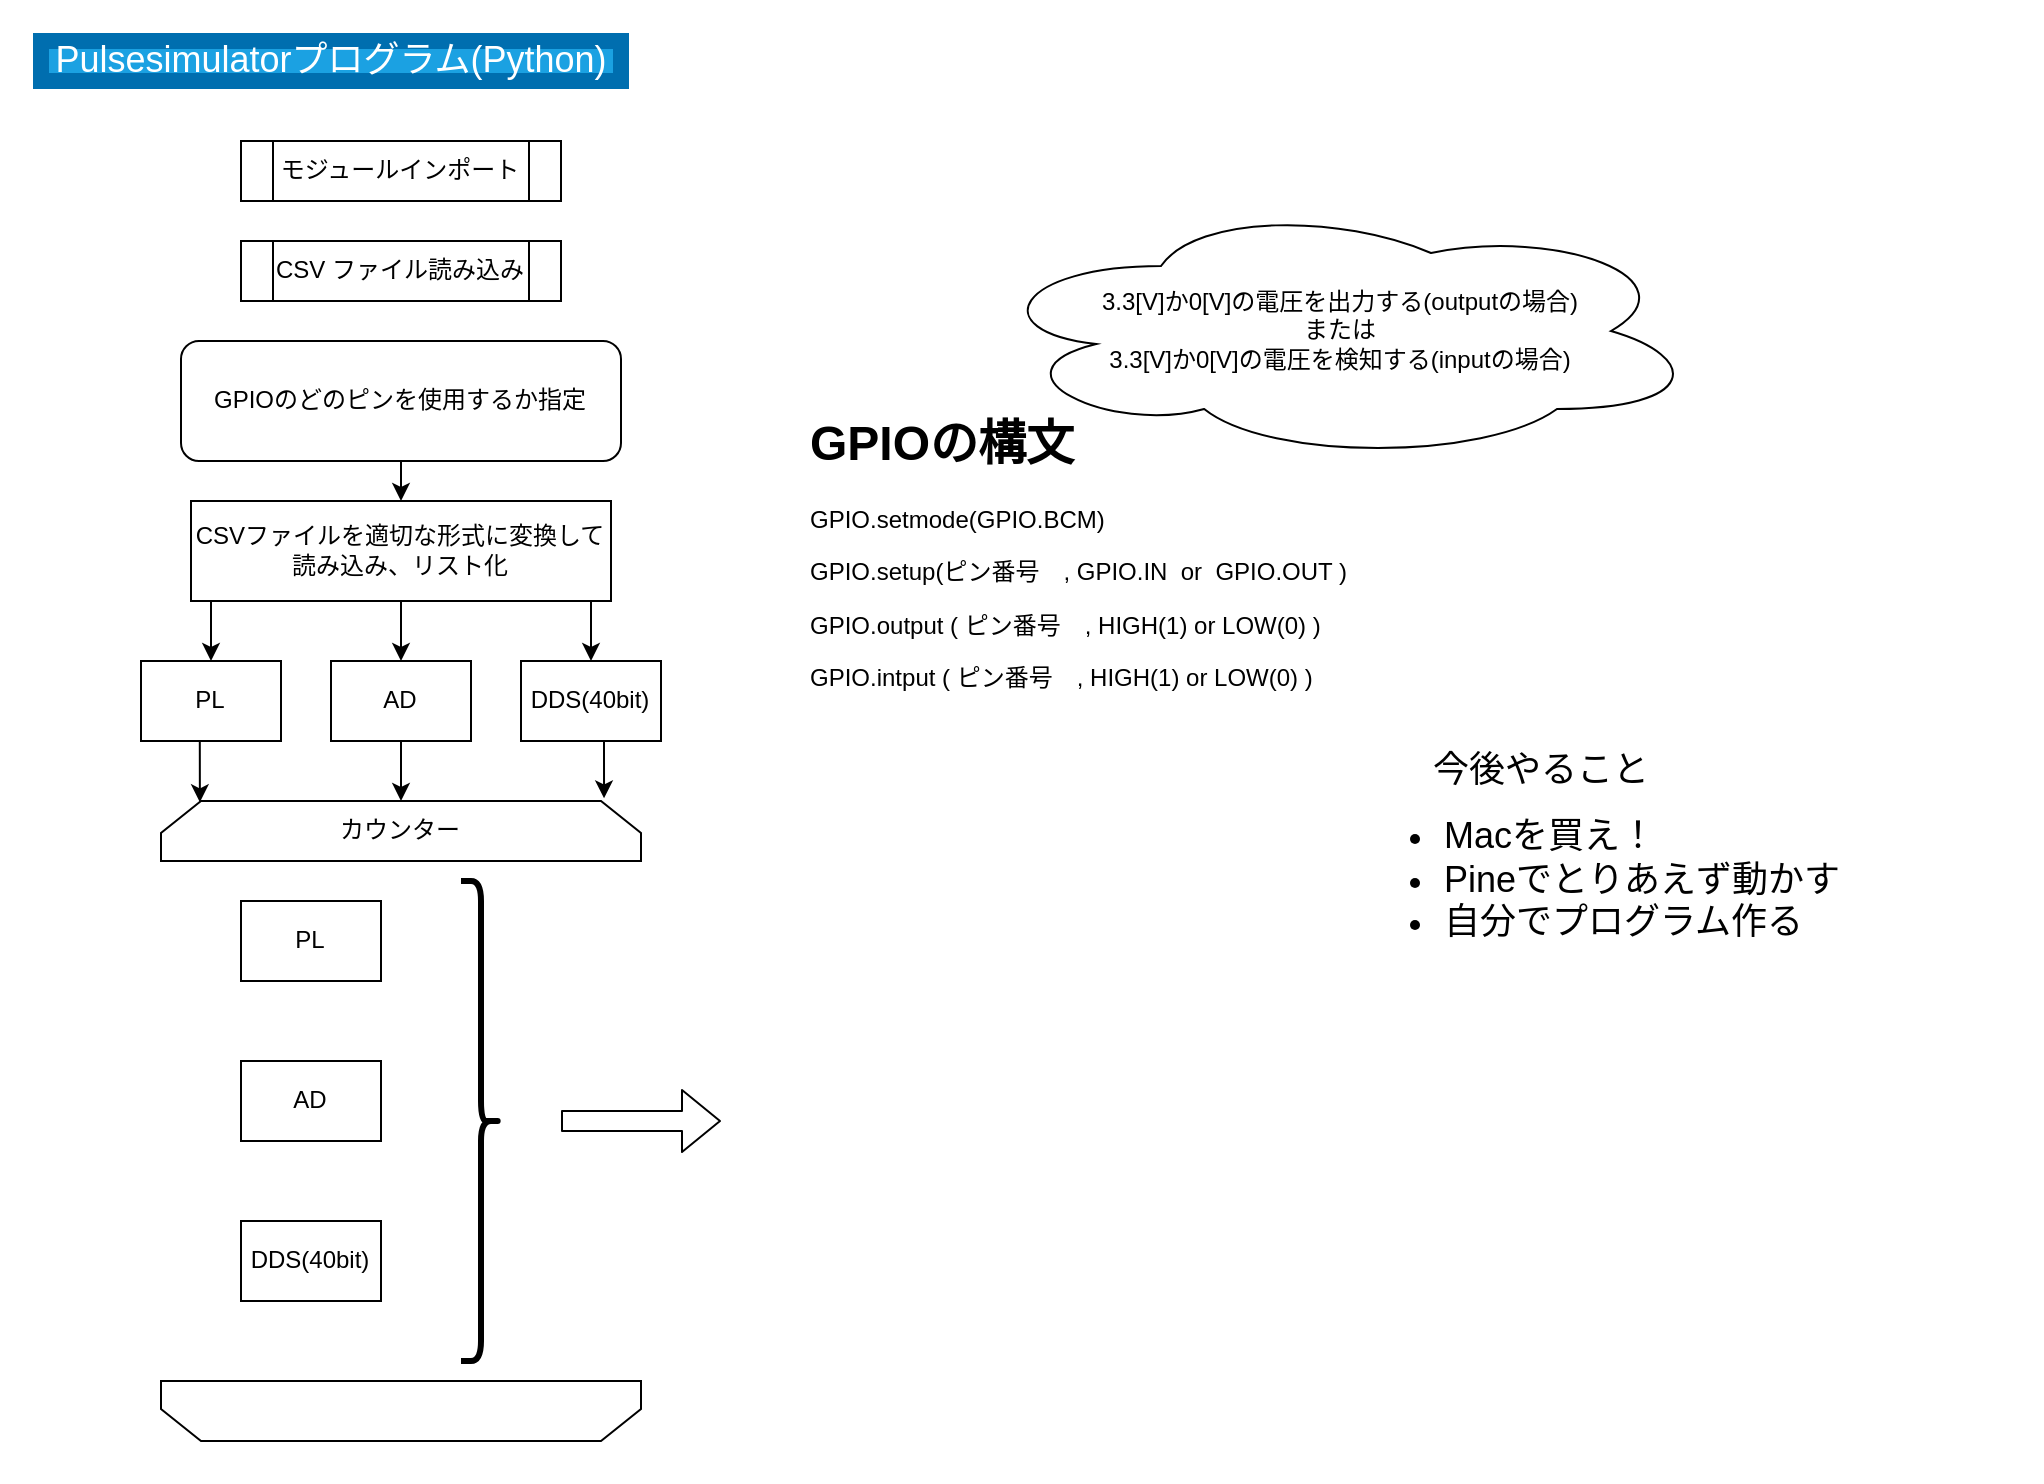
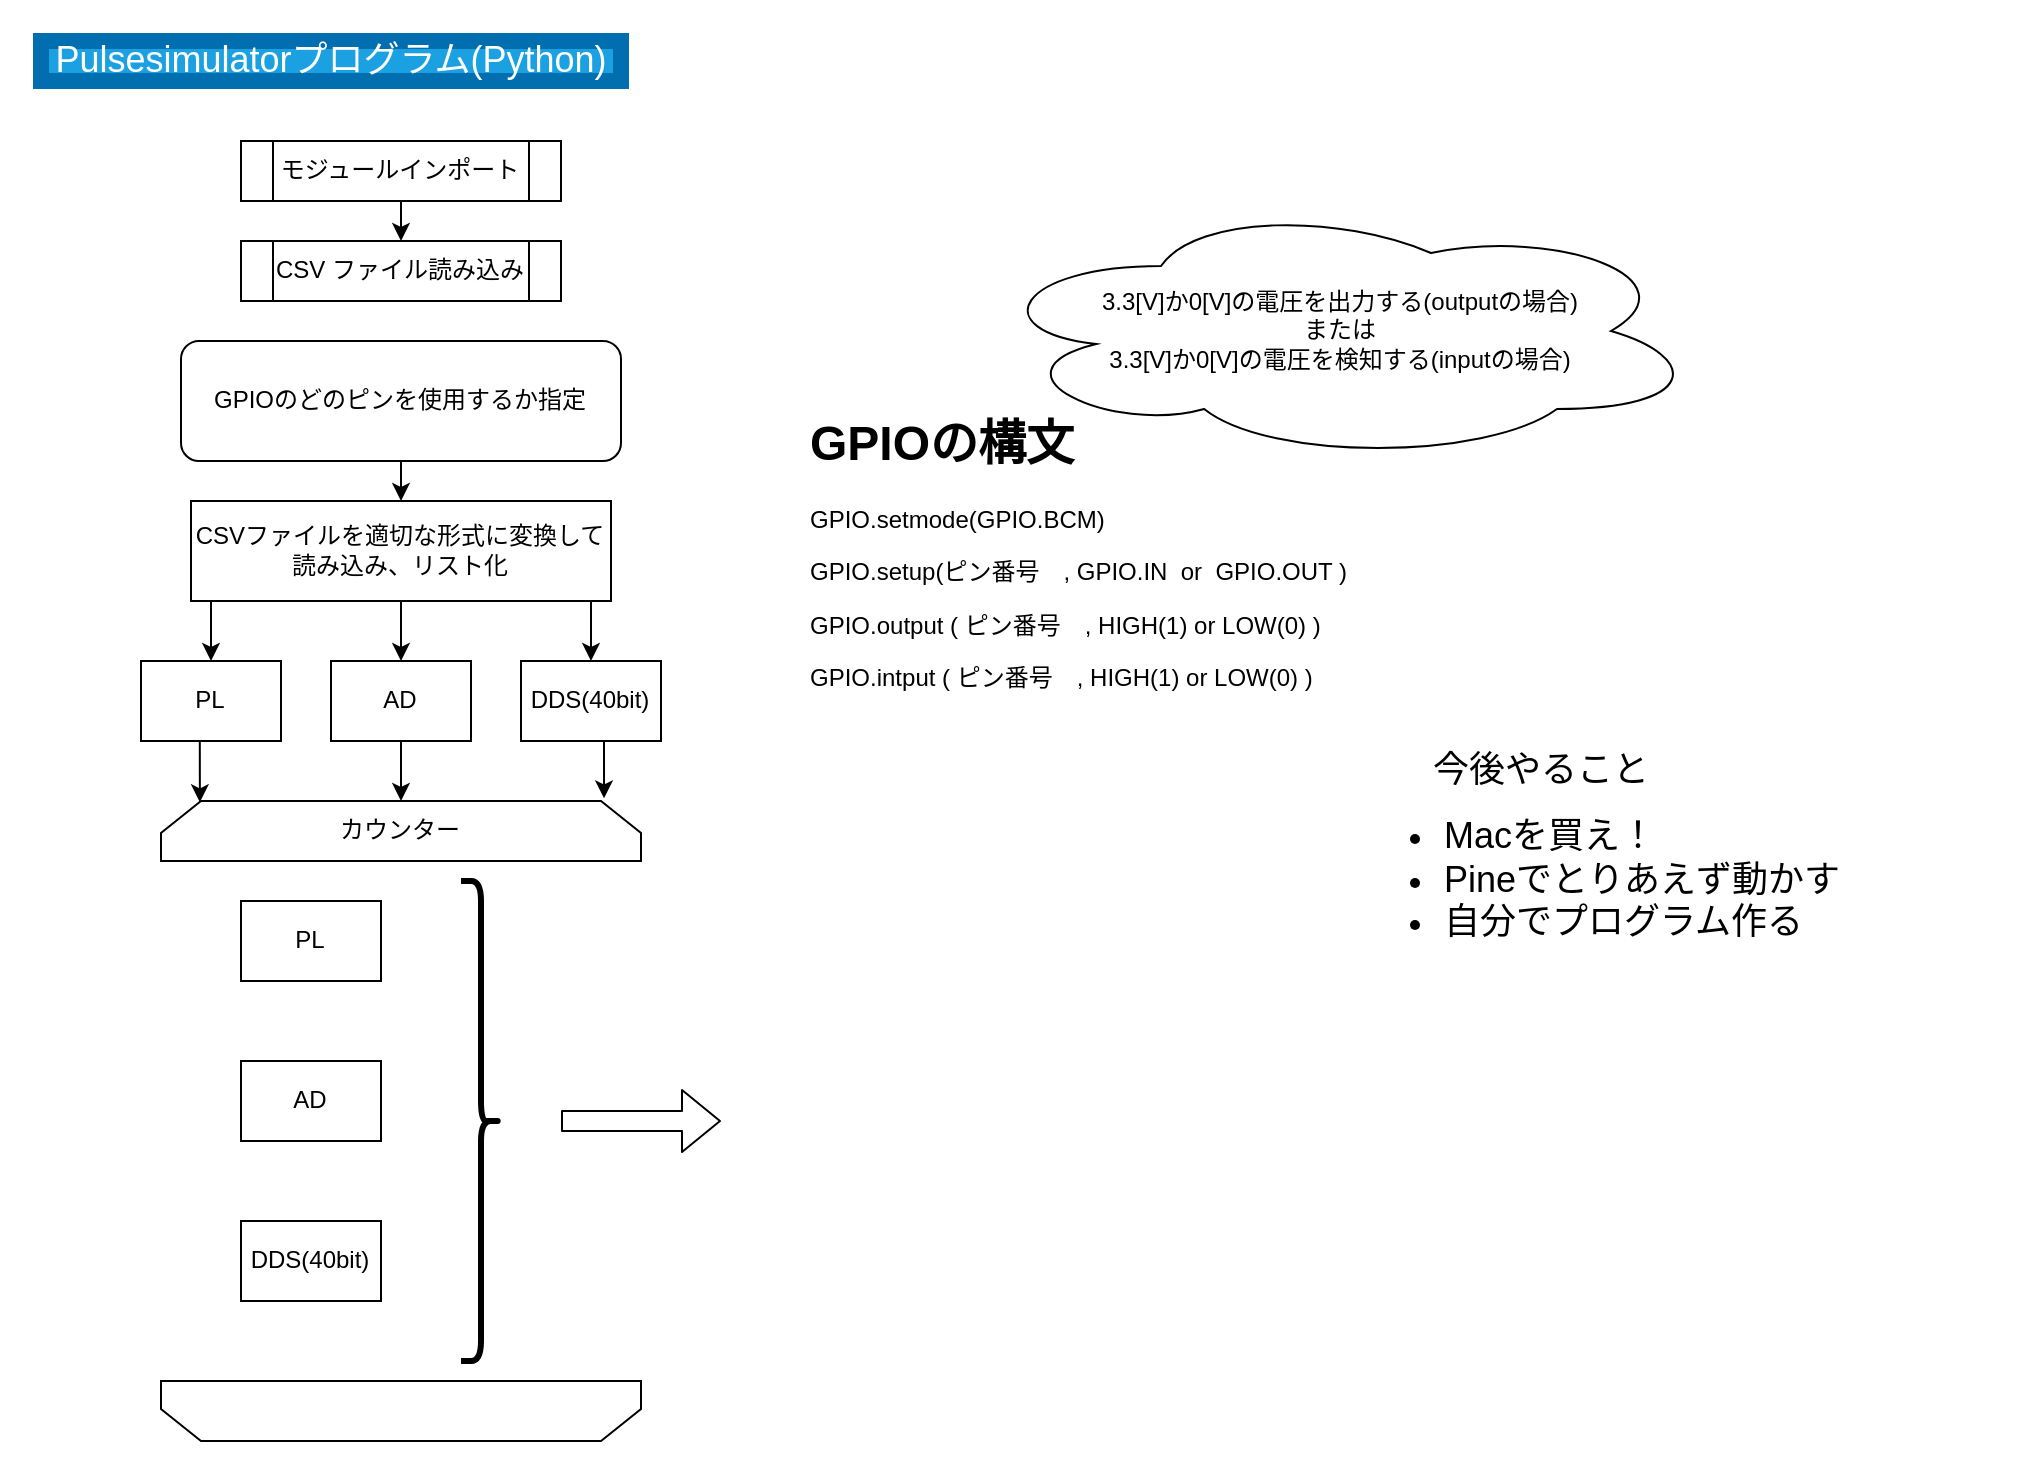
  <mxCell id="0" />
  <mxCell id="1" parent="0" />
  <mxCell id="2" value="&lt;font style=&quot;font-size: 18px&quot;&gt;Pulsesimulatorプログラム(Python)&lt;br&gt;&lt;/font&gt;" style="text;html=1;align=center;verticalAlign=middle;resizable=0;points=[];autosize=1;strokeWidth=8;fillColor=#1ba1e2;strokeColor=#006EAF;fontColor=#ffffff;" vertex="1" parent="1"><mxGeometry x="20" y="20" width="290" height="20" as="geometry" /></mxCell>
  <mxCell id="3" value="CSV ファイル読み込み" style="shape=process;whiteSpace=wrap;html=1;backgroundOutline=1;strokeWidth=1;" vertex="1" parent="1"><mxGeometry x="120" y="120" width="160" height="30" as="geometry" /></mxCell>
+ <mxCell id="4" style="edgeStyle=orthogonalEdgeStyle;rounded=0;orthogonalLoop=1;jettySize=auto;html=1;exitX=0.5;exitY=1;exitDx=0;exitDy=0;entryX=0.5;entryY=0;entryDx=0;entryDy=0;" edge="1" parent="1" source="5" target="3"><mxGeometry relative="1" as="geometry" /></mxCell>
  <mxCell id="5" value="モジュールインポート" style="shape=process;whiteSpace=wrap;html=1;backgroundOutline=1;strokeWidth=1;" vertex="1" parent="1"><mxGeometry x="120" y="70" width="160" height="30" as="geometry" /></mxCell>
  <mxCell id="6" style="edgeStyle=orthogonalEdgeStyle;rounded=0;orthogonalLoop=1;jettySize=auto;html=1;exitX=0.5;exitY=1;exitDx=0;exitDy=0;entryX=0.5;entryY=0;entryDx=0;entryDy=0;fontSize=18;" edge="1" parent="1" source="7" target="11"><mxGeometry relative="1" as="geometry" /></mxCell>
  <mxCell id="7" value="GPIOのどのピンを使用するか指定" style="rounded=1;whiteSpace=wrap;html=1;strokeWidth=1;" vertex="1" parent="1"><mxGeometry x="90" y="170" width="220" height="60" as="geometry" /></mxCell>
  <mxCell id="8" style="edgeStyle=orthogonalEdgeStyle;rounded=0;orthogonalLoop=1;jettySize=auto;html=1;exitX=0;exitY=1;exitDx=0;exitDy=0;entryX=0.5;entryY=0;entryDx=0;entryDy=0;" edge="1" parent="1" source="11" target="13"><mxGeometry relative="1" as="geometry" /></mxCell>
  <mxCell id="9" style="edgeStyle=orthogonalEdgeStyle;rounded=0;orthogonalLoop=1;jettySize=auto;html=1;exitX=1;exitY=1;exitDx=0;exitDy=0;entryX=0.5;entryY=0;entryDx=0;entryDy=0;" edge="1" parent="1" source="11" target="17"><mxGeometry relative="1" as="geometry" /></mxCell>
  <mxCell id="10" style="edgeStyle=orthogonalEdgeStyle;rounded=0;orthogonalLoop=1;jettySize=auto;html=1;exitX=0.5;exitY=1;exitDx=0;exitDy=0;" edge="1" parent="1" source="11" target="15"><mxGeometry relative="1" as="geometry" /></mxCell>
  <mxCell id="11" value="CSVファイルを適切な形式に変換して読み込み、リスト化" style="rounded=0;whiteSpace=wrap;html=1;strokeWidth=1;" vertex="1" parent="1"><mxGeometry x="95" y="250" width="210" height="50" as="geometry" /></mxCell>
  <mxCell id="12" style="edgeStyle=orthogonalEdgeStyle;rounded=0;orthogonalLoop=1;jettySize=auto;html=1;exitX=0.5;exitY=1;exitDx=0;exitDy=0;entryX=0.081;entryY=0.022;entryDx=0;entryDy=0;entryPerimeter=0;" edge="1" parent="1" source="13" target="18"><mxGeometry relative="1" as="geometry" /></mxCell>
  <mxCell id="13" value="PL" style="rounded=0;whiteSpace=wrap;html=1;strokeWidth=1;" vertex="1" parent="1"><mxGeometry x="70" y="330" width="70" height="40" as="geometry" /></mxCell>
  <mxCell id="14" style="edgeStyle=orthogonalEdgeStyle;rounded=0;orthogonalLoop=1;jettySize=auto;html=1;exitX=0.5;exitY=1;exitDx=0;exitDy=0;entryX=0.5;entryY=0;entryDx=0;entryDy=0;" edge="1" parent="1" source="15" target="18"><mxGeometry relative="1" as="geometry" /></mxCell>
  <mxCell id="15" value="AD" style="rounded=0;whiteSpace=wrap;html=1;strokeWidth=1;" vertex="1" parent="1"><mxGeometry x="165" y="330" width="70" height="40" as="geometry" /></mxCell>
  <mxCell id="16" style="edgeStyle=orthogonalEdgeStyle;rounded=0;orthogonalLoop=1;jettySize=auto;html=1;exitX=0.5;exitY=1;exitDx=0;exitDy=0;entryX=0.923;entryY=-0.044;entryDx=0;entryDy=0;entryPerimeter=0;" edge="1" parent="1" source="17" target="18"><mxGeometry relative="1" as="geometry"><mxPoint x="295" y="390" as="targetPoint" /></mxGeometry></mxCell>
  <mxCell id="17" value="DDS(40bit)" style="rounded=0;whiteSpace=wrap;html=1;strokeWidth=1;" vertex="1" parent="1"><mxGeometry x="260" y="330" width="70" height="40" as="geometry" /></mxCell>
  <mxCell id="18" value="カウンター" style="shape=loopLimit;whiteSpace=wrap;html=1;strokeWidth=1;" vertex="1" parent="1"><mxGeometry x="80" y="400" width="240" height="30" as="geometry" /></mxCell>
  <mxCell id="19" value="" style="shape=loopLimit;whiteSpace=wrap;html=1;strokeWidth=1;rotation=-180;" vertex="1" parent="1"><mxGeometry x="80" y="690" width="240" height="30" as="geometry" /></mxCell>
  <mxCell id="20" value="PL" style="rounded=0;whiteSpace=wrap;html=1;strokeWidth=1;" vertex="1" parent="1"><mxGeometry x="120" y="450" width="70" height="40" as="geometry" /></mxCell>
  <mxCell id="21" value="AD" style="rounded=0;whiteSpace=wrap;html=1;strokeWidth=1;" vertex="1" parent="1"><mxGeometry x="120" y="530" width="70" height="40" as="geometry" /></mxCell>
  <mxCell id="22" value="DDS(40bit)" style="rounded=0;whiteSpace=wrap;html=1;strokeWidth=1;" vertex="1" parent="1"><mxGeometry x="120" y="610" width="70" height="40" as="geometry" /></mxCell>
  <mxCell id="23" value="" style="shape=curlyBracket;whiteSpace=wrap;html=1;rounded=1;strokeWidth=3;rotation=-180;" vertex="1" parent="1"><mxGeometry x="230" y="440" width="20" height="240" as="geometry" /></mxCell>
  <mxCell id="24" value="" style="shape=flexArrow;endArrow=classic;html=1;" edge="1" parent="1"><mxGeometry width="50" height="50" relative="1" as="geometry"><mxPoint x="280" y="560" as="sourcePoint" /><mxPoint x="360" y="560" as="targetPoint" /></mxGeometry></mxCell>
  <mxCell id="25" value="" style="group" vertex="1" connectable="0" parent="1"><mxGeometry x="400" y="100" width="450" height="290" as="geometry" /></mxCell>
  <mxCell id="26" value="&lt;h1&gt;GPIOの構文&lt;/h1&gt;&lt;p&gt;GPIO.setmode(GPIO.BCM)&lt;/p&gt;&lt;p&gt;GPIO.setup(ピン番号　, GPIO.IN&amp;nbsp; or&amp;nbsp; GPIO.OUT )&lt;/p&gt;&lt;p&gt;GPIO.output ( ピン番号　, HIGH(1) or LOW(0) )&lt;/p&gt;&lt;p&gt;GPIO.intput ( ピン番号　, HIGH(1) or LOW(0) )&lt;br&gt;&lt;/p&gt;&lt;p&gt;&amp;nbsp;&lt;/p&gt;" style="text;html=1;strokeColor=none;fillColor=none;spacing=5;spacingTop=-20;whiteSpace=wrap;overflow=hidden;rounded=0;" vertex="1" parent="25"><mxGeometry y="102" width="330" height="188" as="geometry" /></mxCell>
  <mxCell id="27" value="3.3[V]か0[V]の電圧を出力する(outputの場合)&lt;br&gt;または&lt;br&gt;3.3[V]か0[V]の電圧を検知する(inputの場合)" style="ellipse;shape=cloud;whiteSpace=wrap;html=1;strokeWidth=1;" vertex="1" parent="25"><mxGeometry x="90" width="360" height="130" as="geometry" /></mxCell>
  <mxCell id="28" value="&lt;ul style=&quot;font-size: 18px;&quot;&gt;&lt;li style=&quot;font-size: 18px;&quot;&gt;Macを買え！&lt;/li&gt;&lt;li style=&quot;font-size: 18px;&quot;&gt;Pineでとりあえず動かす&lt;/li&gt;&lt;li style=&quot;font-size: 18px;&quot;&gt;自分でプログラム作る&lt;/li&gt;&lt;/ul&gt;" style="text;strokeColor=none;fillColor=none;html=1;whiteSpace=wrap;verticalAlign=middle;overflow=hidden;fontSize=18;" vertex="1" parent="1"><mxGeometry x="680" y="380" width="320" height="120" as="geometry" /></mxCell>
  <mxCell id="29" value="今後やること" style="text;html=1;align=center;verticalAlign=middle;resizable=0;points=[];autosize=1;fontSize=18;" vertex="1" parent="1"><mxGeometry x="710" y="370" width="120" height="30" as="geometry" /></mxCell>
